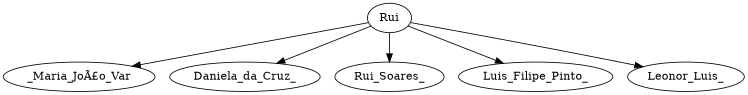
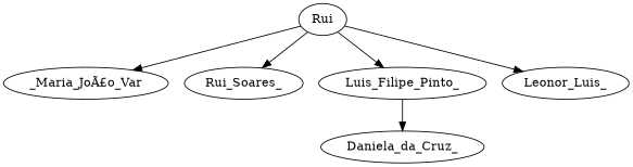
  digraph {
    n1 [label=Rui]
    "_Maria_JoÃ£o_Var"
    Daniela_da_Cruz_
    Rui_Soares_
    Luis_Filipe_Pinto_
    n6 [label=Leonor_Luis_]
    n1 -> "_Maria_JoÃ£o_Var"
-   n1 -> Daniela_da_Cruz_
+   Luis_Filipe_Pinto_ -> Daniela_da_Cruz_
    n1 -> Rui_Soares_
    n1 -> Luis_Filipe_Pinto_
    n1 -> n6
  }
